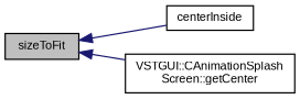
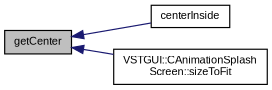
  digraph {
    rankdir=LR
    node [color=black fontname=Arial fontsize=9 shape=record]
    edge [color=midnightblue dir=back fontname=Arial fontsize=9 labelfontname=Arial labelfontsize=9 style=solid]
-   n1 [fillcolor=grey75 fontcolor=black height=0.2 label=sizeToFit style=filled width=0.4]
+   n1 [fillcolor=grey75 fontcolor=black height=0.2 label=getCenter style=filled width=0.4]
    n2 [height=0.2 label=centerInside width=0.4]
-   n3 [height=0.2 label="VSTGUI::CAnimationSplash\lScreen::getCenter" width=0.4]
+   n3 [height=0.2 label="VSTGUI::CAnimationSplash\lScreen::sizeToFit" width=0.4]
    n1 -> n2
    n1 -> n3
  }
